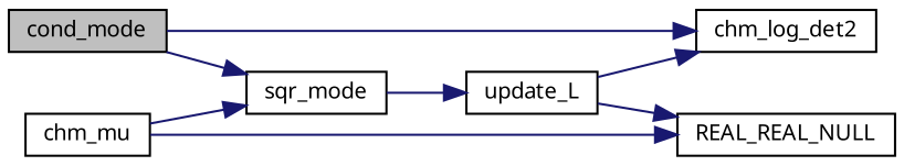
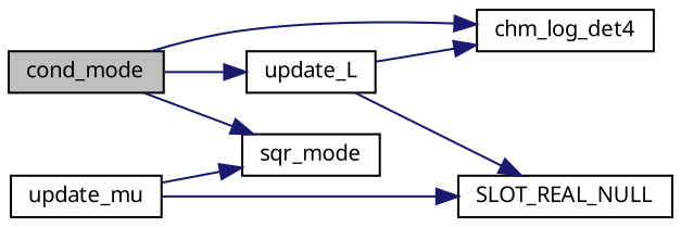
  digraph {
    rankdir=LR
    node [color=black fillcolor=white fontname="FreeSans.ttf" fontsize=10 shape=record style=filled]
    edge [color=midnightblue fontname="FreeSans.ttf" fontsize=10 labelfontname="FreeSans.ttf" labelfontsize=10 style=solid]
    n1 [fillcolor=grey75 fontcolor=black height=0.2 label=cond_mode width=0.4]
    n2 [height=0.2 label=sqr_mode width=0.4]
    n3 [height=0.2 label=update_L width=0.4]
-   n4 [height=0.2 label=chm_log_det2 width=0.4]
-   n5 [height=0.2 label=REAL_REAL_NULL width=0.4]
-   n6 [height=0.2 label=chm_mu width=0.4]
+   n4 [height=0.2 label=chm_log_det4 width=0.4]
+   n5 [height=0.2 label=SLOT_REAL_NULL width=0.4]
+   n6 [height=0.2 label=update_mu width=0.4]
    n1 -> n2
-   n2 -> n3
+   n1 -> n3
    n1 -> n4
    n3 -> n4
    n3 -> n5
    n6 -> n2
    n6 -> n5
  }
